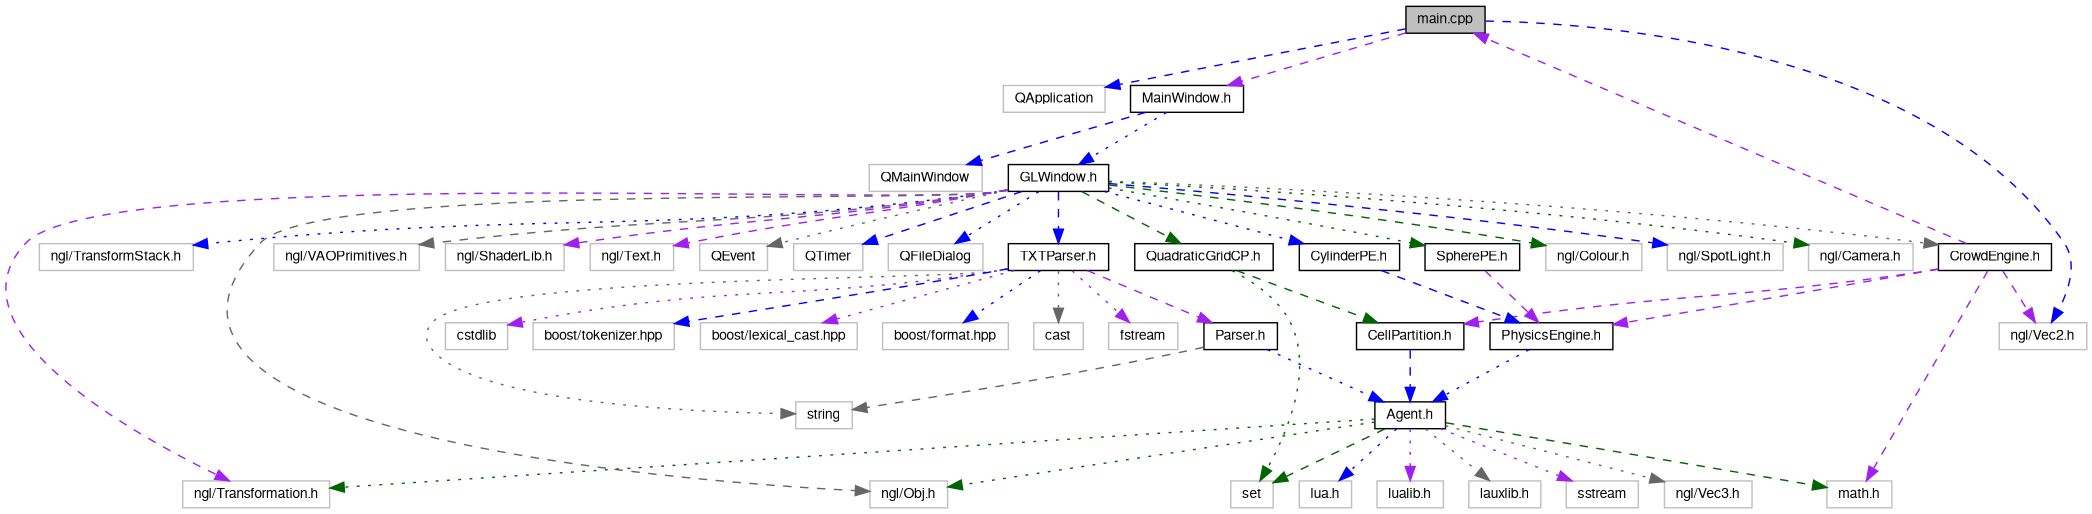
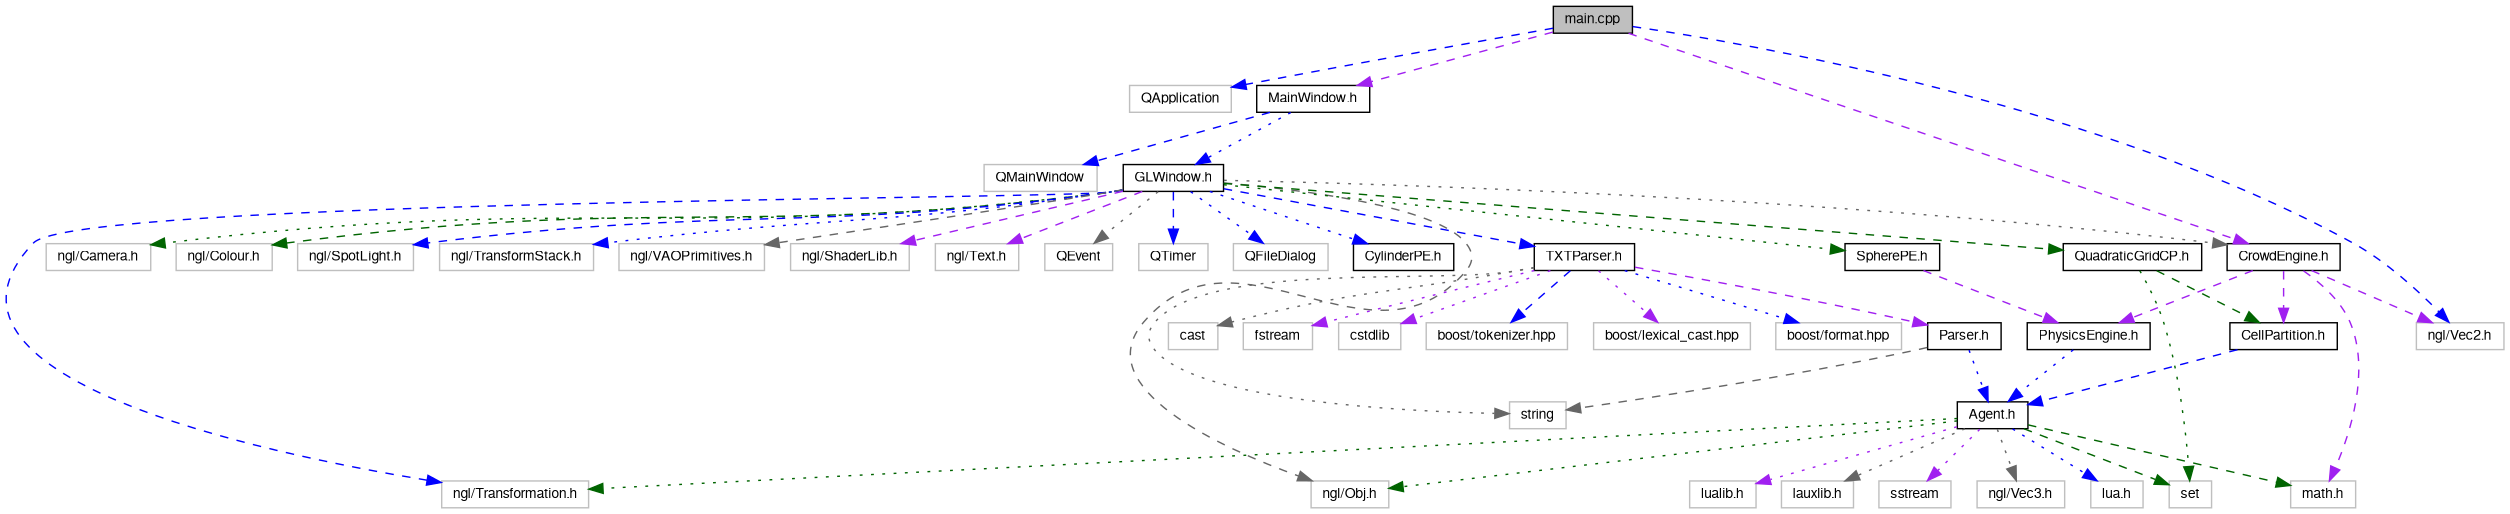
  digraph {
    node [color=grey75 fillcolor=white fontname=FreeSans fontsize=10 shape=record style=filled]
    edge [color=blue fontname=FreeSans fontsize=10 labelfontname=FreeSans labelfontsize=10 style=dashed]
    n1 [color=black fillcolor=grey75 fontcolor=black height=0.2 label="main.cpp" width=0.4]
    n2 [height=0.2 label=QApplication width=0.4]
    n3 [color=black height=0.2 label="MainWindow.h" width=0.4]
    n4 [color=black height=0.2 label="CrowdEngine.h" width=0.4]
    n5 [height=0.2 label="ngl/Vec2.h" width=0.4]
    n6 [height=0.2 label=QMainWindow width=0.4]
    n7 [color=black height=0.2 label="GLWindow.h" width=0.4]
    n8 [height=0.2 label="math.h" width=0.4]
    n9 [color=black height=0.2 label="CellPartition.h" width=0.4]
    n10 [color=black height=0.2 label="PhysicsEngine.h" width=0.4]
    n11 [height=0.2 label="ngl/Camera.h" width=0.4]
    n12 [height=0.2 label="ngl/Colour.h" width=0.4]
    n13 [height=0.2 label="ngl/SpotLight.h" width=0.4]
    n14 [height=0.2 label="ngl/Transformation.h" width=0.4]
    n15 [height=0.2 label="ngl/TransformStack.h" width=0.4]
    n16 [height=0.2 label="ngl/Obj.h" width=0.4]
    n17 [height=0.2 label="ngl/VAOPrimitives.h" width=0.4]
    n18 [height=0.2 label="ngl/ShaderLib.h" width=0.4]
    n19 [height=0.2 label="ngl/Text.h" width=0.4]
    n20 [height=0.2 label=QEvent width=0.4]
    n21 [height=0.2 label=QTimer width=0.4]
    n22 [height=0.2 label=QFileDialog width=0.4]
    n23 [color=black height=0.2 label="TXTParser.h" width=0.4]
    n24 [color=black height=0.2 label="QuadraticGridCP.h" width=0.4]
    n25 [color=black height=0.2 label="CylinderPE.h" width=0.4]
    n26 [color=black height=0.2 label="SpherePE.h" width=0.4]
    n27 [height=0.2 label=cast width=0.4]
    n28 [height=0.2 label=fstream width=0.4]
    n29 [height=0.2 label=string width=0.4]
    n30 [height=0.2 label=cstdlib width=0.4]
    n31 [height=0.2 label="boost/tokenizer.hpp" width=0.4]
    n32 [height=0.2 label="boost/lexical_cast.hpp" width=0.4]
    n33 [height=0.2 label="boost/format.hpp" width=0.4]
    n34 [color=black height=0.2 label="Parser.h" width=0.4]
    n35 [height=0.2 label=set width=0.4]
    n36 [color=black height=0.2 label="Agent.h" width=0.4]
    n37 [height=0.2 label=sstream width=0.4]
    n38 [height=0.2 label="ngl/Vec3.h" width=0.4]
    n39 [height=0.2 label="lua.h" width=0.4]
    n40 [height=0.2 label="lualib.h" width=0.4]
    n41 [height=0.2 label="lauxlib.h" width=0.4]
    n1 -> n2
    n1 -> n3 [color=purple]
-   n4 -> n1 [color=purple]
+   n1 -> n4 [color=purple]
    n1 -> n5
    n3 -> n6
    n3 -> n7 [style=dotted]
    n4 -> n5 [color=purple]
    n4 -> n8 [color=purple]
    n4 -> n9 [color=purple]
    n4 -> n10 [color=purple]
    n7 -> n4 [color=gray40 style=dotted]
    n7 -> n11 [color=darkgreen style=dotted]
    n7 -> n12 [color=darkgreen]
    n7 -> n13
-   n7 -> n14 [color=purple]
+   n7 -> n14
    n7 -> n15 [style=dotted]
    n7 -> n16 [color=gray40]
    n7 -> n17 [color=gray40]
    n7 -> n18 [color=purple]
    n7 -> n19 [color=purple]
    n7 -> n20 [color=gray40 style=dotted]
    n7 -> n21
    n7 -> n22 [style=dotted]
    n7 -> n23
    n7 -> n24 [color=darkgreen]
    n7 -> n25 [style=dotted]
    n7 -> n26 [color=darkgreen style=dotted]
    n9 -> n36
    n10 -> n36 [style=dotted]
    n23 -> n27 [color=gray40 style=dotted]
    n23 -> n28 [color=purple style=dotted]
    n23 -> n29 [color=gray40 style=dotted]
    n23 -> n30 [color=purple style=dotted]
    n23 -> n31
    n23 -> n32 [color=purple style=dotted]
    n23 -> n33 [style=dotted]
    n23 -> n34 [color=purple]
    n24 -> n9 [color=darkgreen]
    n24 -> n35 [color=darkgreen style=dotted]
-   n25 -> n10
    n26 -> n10 [color=purple]
    n34 -> n29 [color=gray40]
    n34 -> n36 [style=dotted]
    n36 -> n8 [color=darkgreen]
    n36 -> n14 [color=darkgreen style=dotted]
    n36 -> n16 [color=darkgreen style=dotted]
    n36 -> n35 [color=darkgreen]
    n36 -> n37 [color=purple style=dotted]
    n36 -> n38 [color=gray40 style=dotted]
    n36 -> n39 [style=dotted]
    n36 -> n40 [color=purple style=dotted]
    n36 -> n41 [color=gray40 style=dotted]
  }
